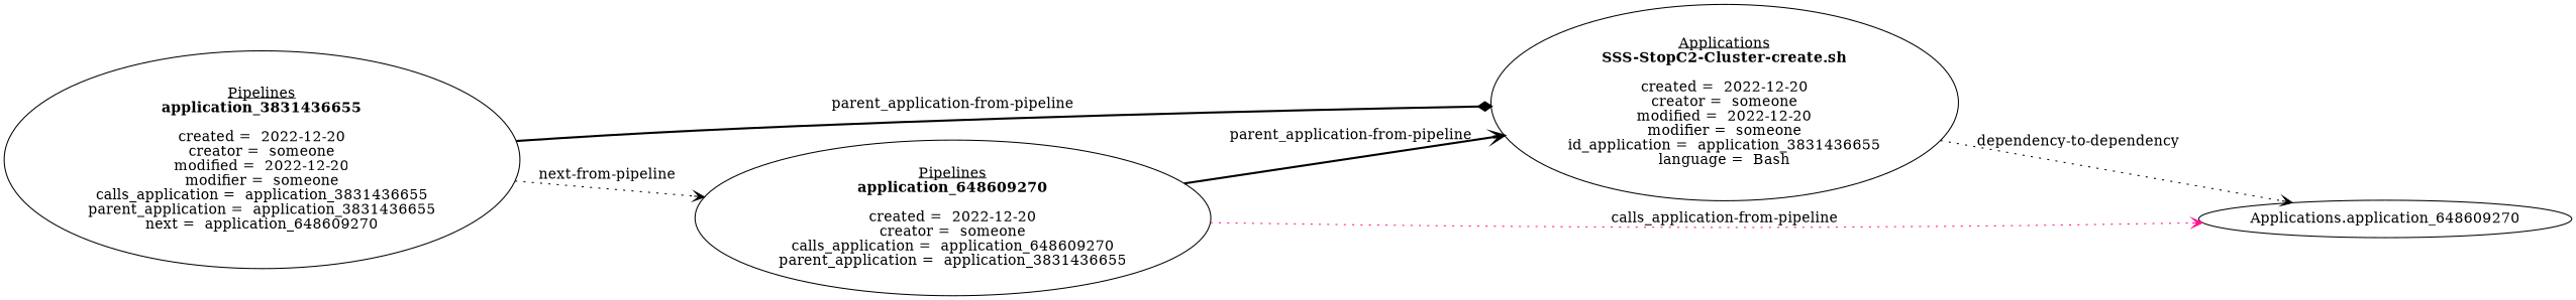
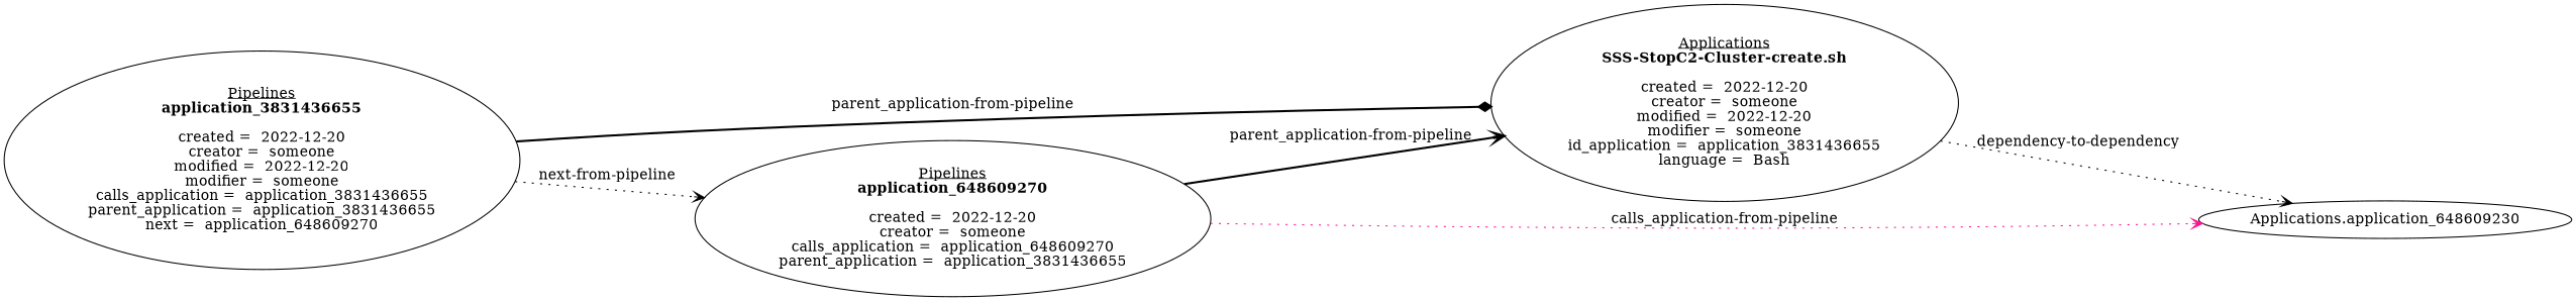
  digraph {
    rankdir=LR
    edge [color=black style=dotted arrowhead=vee]
    n1 [label=<<U>Applications</U><BR/><B>SSS-StopC2-Cluster-create.sh</B><BR/><BR/>created =  2022-12-20<BR/>creator =  someone<BR/>modified =  2022-12-20<BR/>modifier =  someone<BR/>id_application =  application_3831436655<BR/>language =  Bash>]
-   "Applications.application_648609270"
+   "Applications.application_648609270" [label="Applications.application_648609230"]
    n3 [label=<<U>Pipelines</U><BR/><B>application_648609270</B><BR/><BR/>created =  2022-12-20<BR/>creator =  someone<BR/>calls_application =  application_648609270<BR/>parent_application =  application_3831436655>]
    n4 [label=<<U>Pipelines</U><BR/><B>application_3831436655</B><BR/><BR/>created =  2022-12-20<BR/>creator =  someone<BR/>modified =  2022-12-20<BR/>modifier =  someone<BR/>calls_application =  application_3831436655<BR/>parent_application =  application_3831436655<BR/>next =  application_648609270>]
    n1 -> "Applications.application_648609270" [label="dependency-to-dependency"]
    n3 -> n1 [label="parent_application-from-pipeline" style=bold]
    n3 -> "Applications.application_648609270" [label="calls_application-from-pipeline" color=deeppink]
    n4 -> n1 [label="parent_application-from-pipeline" style=bold arrowhead=diamond]
    n4 -> n3 [label="next-from-pipeline"]
  }
